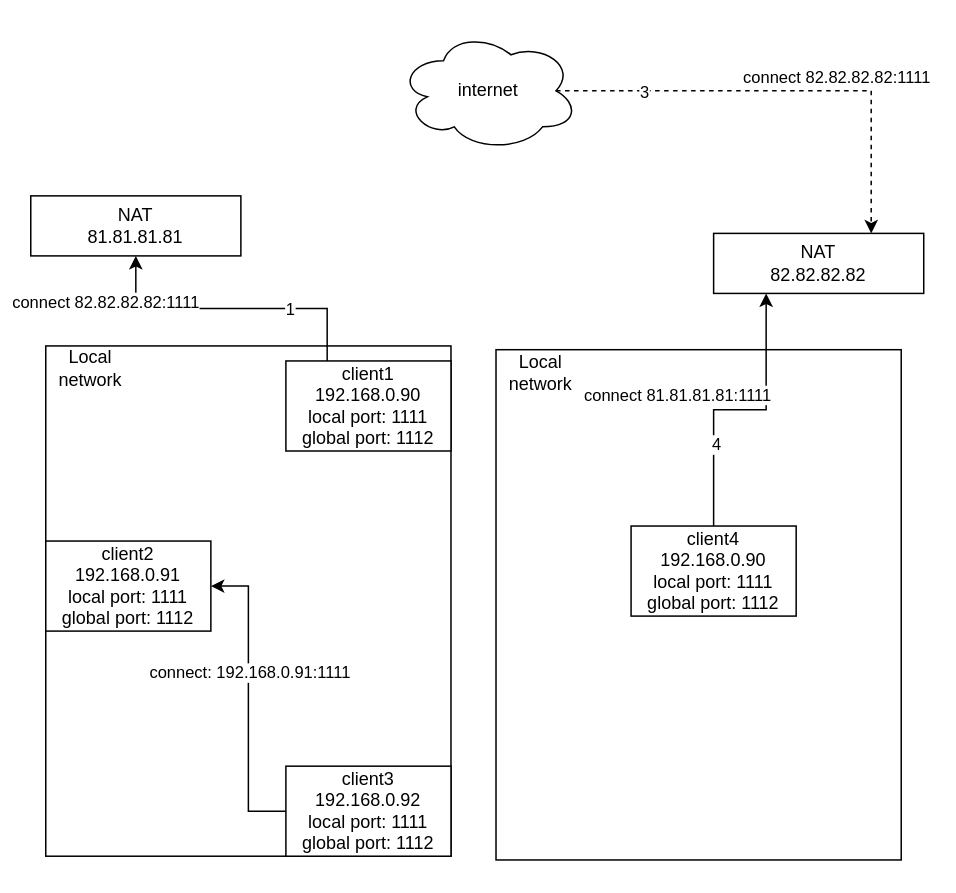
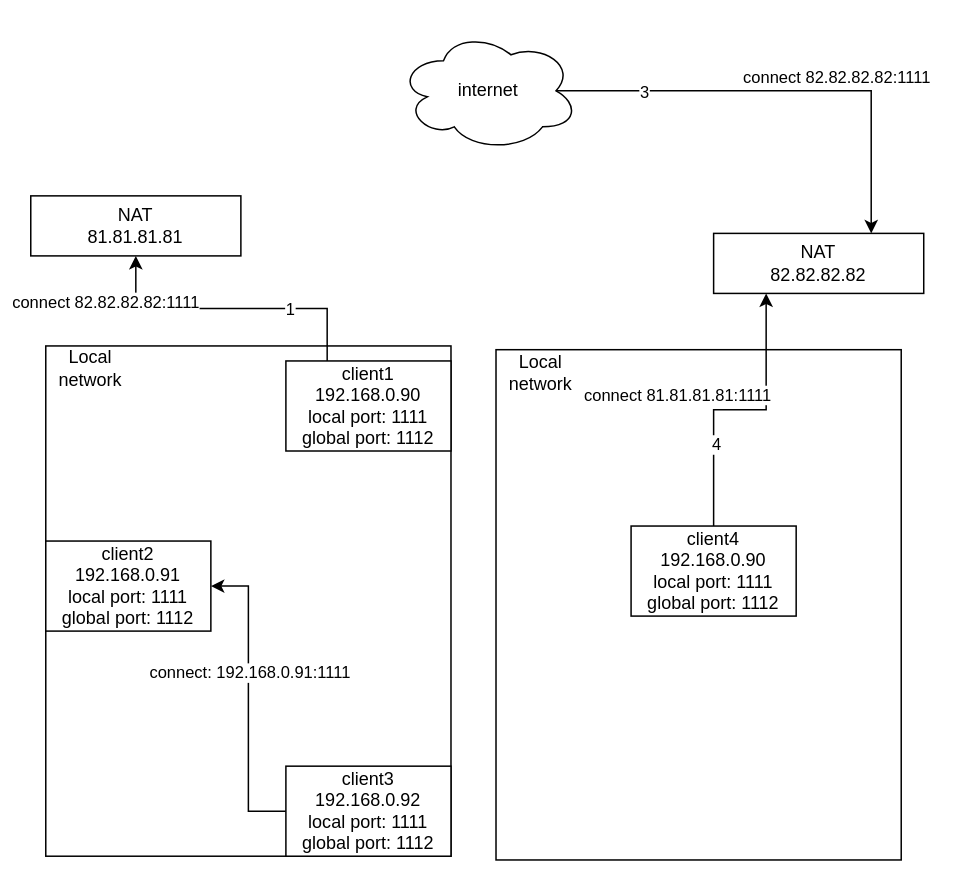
  <mxCell id="0" />
  <mxCell id="1" parent="0" />
  <mxCell id="2" value="internet" style="ellipse;shape=cloud;whiteSpace=wrap;html=1;" vertex="1" parent="1"><mxGeometry x="265" y="20" width="120" height="80" as="geometry" /></mxCell>
  <mxCell id="3" value="NAT&lt;br&gt;81.81.81.81" style="rounded=0;whiteSpace=wrap;html=1;" vertex="1" parent="1"><mxGeometry x="20" y="130" width="140" height="40" as="geometry" /></mxCell>
  <mxCell id="4" value="NAT&lt;br&gt;82.82.82.82" style="rounded=0;whiteSpace=wrap;html=1;" vertex="1" parent="1"><mxGeometry x="475" y="155" width="140" height="40" as="geometry" /></mxCell>
  <mxCell id="5" value="" style="rounded=0;whiteSpace=wrap;html=1;" vertex="1" parent="1"><mxGeometry x="30" y="230" width="270" height="340" as="geometry" /></mxCell>
  <mxCell id="6" value="Local network" style="text;html=1;strokeColor=none;fillColor=none;align=center;verticalAlign=middle;whiteSpace=wrap;rounded=0;" vertex="1" parent="1"><mxGeometry x="30" y="230" width="60" height="30" as="geometry" /></mxCell>
  <mxCell id="7" style="edgeStyle=orthogonalEdgeStyle;rounded=0;orthogonalLoop=1;jettySize=auto;html=1;entryX=0.5;entryY=1;entryDx=0;entryDy=0;exitX=0.25;exitY=0;exitDx=0;exitDy=0;" edge="1" parent="1" source="10" target="3"><mxGeometry relative="1" as="geometry" /></mxCell>
  <mxCell id="8" value="connect 82.82.82.82:1111" style="edgeLabel;html=1;align=center;verticalAlign=middle;resizable=0;points=[];" vertex="1" connectable="0" parent="7"><mxGeometry x="0.024" relative="1" as="geometry"><mxPoint x="-82" y="-5" as="offset" /></mxGeometry></mxCell>
  <mxCell id="9" value="1" style="edgeLabel;html=1;align=center;verticalAlign=middle;resizable=0;points=[];" vertex="1" connectable="0" parent="7"><mxGeometry x="-0.387" relative="1" as="geometry"><mxPoint x="1" as="offset" /></mxGeometry></mxCell>
  <mxCell id="10" value="client1&lt;br&gt;192.168.0.90&lt;br&gt;local port: 1111&lt;br&gt;global port: 1112" style="rounded=0;whiteSpace=wrap;html=1;" vertex="1" parent="1"><mxGeometry x="190" y="240" width="110" height="60" as="geometry" /></mxCell>
  <mxCell id="11" value="client2&lt;br&gt;192.168.0.91&lt;br&gt;local port: 1111&lt;br&gt;global port: 1112" style="rounded=0;whiteSpace=wrap;html=1;" vertex="1" parent="1"><mxGeometry x="30" y="360" width="110" height="60" as="geometry" /></mxCell>
  <mxCell id="12" style="edgeStyle=orthogonalEdgeStyle;rounded=0;orthogonalLoop=1;jettySize=auto;html=1;entryX=1;entryY=0.5;entryDx=0;entryDy=0;" edge="1" parent="1" source="14" target="11"><mxGeometry relative="1" as="geometry" /></mxCell>
  <mxCell id="13" value="connect: 192.168.0.91:1111" style="edgeLabel;html=1;align=center;verticalAlign=middle;resizable=0;points=[];" vertex="1" connectable="0" parent="12"><mxGeometry x="0.18" relative="1" as="geometry"><mxPoint as="offset" /></mxGeometry></mxCell>
  <mxCell id="14" value="client3&lt;br&gt;192.168.0.92&lt;br&gt;local port: 1111&lt;br&gt;global port: 1112" style="rounded=0;whiteSpace=wrap;html=1;" vertex="1" parent="1"><mxGeometry x="190" y="510" width="110" height="60" as="geometry" /></mxCell>
- <mxCell id="15" style="edgeStyle=orthogonalEdgeStyle;rounded=0;orthogonalLoop=1;jettySize=auto;html=1;entryX=0.75;entryY=0;entryDx=0;entryDy=0;exitX=0.875;exitY=0.5;exitDx=0;exitDy=0;exitPerimeter=0;dashed=1;" edge="1" parent="1" source="2" target="4"><mxGeometry relative="1" as="geometry"><mxPoint x="200" y="140" as="sourcePoint" /><mxPoint x="283.4" y="62" as="targetPoint" /><Array as="points"><mxPoint x="580" y="60" /></Array></mxGeometry></mxCell>
+ <mxCell id="15" style="edgeStyle=orthogonalEdgeStyle;rounded=0;orthogonalLoop=1;jettySize=auto;html=1;entryX=0.75;entryY=0;entryDx=0;entryDy=0;exitX=0.875;exitY=0.5;exitDx=0;exitDy=0;exitPerimeter=0;" edge="1" parent="1" source="2" target="4"><mxGeometry relative="1" as="geometry"><mxPoint x="200" y="140" as="sourcePoint" /><mxPoint x="283.4" y="62" as="targetPoint" /><Array as="points"><mxPoint x="580" y="60" /></Array></mxGeometry></mxCell>
  <mxCell id="16" value="connect 82.82.82.82:1111" style="edgeLabel;html=1;align=center;verticalAlign=middle;resizable=0;points=[];" vertex="1" connectable="0" parent="15"><mxGeometry x="0.024" relative="1" as="geometry"><mxPoint x="30" y="-10" as="offset" /></mxGeometry></mxCell>
  <mxCell id="17" value="3" style="edgeLabel;html=1;align=center;verticalAlign=middle;resizable=0;points=[];" vertex="1" connectable="0" parent="15"><mxGeometry x="-0.621" relative="1" as="geometry"><mxPoint as="offset" /></mxGeometry></mxCell>
  <mxCell id="18" value="" style="rounded=0;whiteSpace=wrap;html=1;" vertex="1" parent="1"><mxGeometry x="330" y="232.5" width="270" height="340" as="geometry" /></mxCell>
  <mxCell id="19" value="Local network" style="text;html=1;strokeColor=none;fillColor=none;align=center;verticalAlign=middle;whiteSpace=wrap;rounded=0;" vertex="1" parent="1"><mxGeometry x="330" y="232.5" width="60" height="30" as="geometry" /></mxCell>
  <mxCell id="20" style="edgeStyle=orthogonalEdgeStyle;rounded=0;orthogonalLoop=1;jettySize=auto;html=1;entryX=0.25;entryY=1;entryDx=0;entryDy=0;" edge="1" parent="1" source="23" target="4"><mxGeometry relative="1" as="geometry" /></mxCell>
  <mxCell id="21" value="4" style="edgeLabel;html=1;align=center;verticalAlign=middle;resizable=0;points=[];" vertex="1" connectable="0" parent="20"><mxGeometry x="-0.423" y="-1" relative="1" as="geometry"><mxPoint as="offset" /></mxGeometry></mxCell>
  <mxCell id="22" value="connect 81.81.81.81:1111" style="edgeLabel;html=1;align=center;verticalAlign=middle;resizable=0;points=[];" vertex="1" connectable="0" parent="20"><mxGeometry x="-0.014" y="1" relative="1" as="geometry"><mxPoint x="-41" y="-9" as="offset" /></mxGeometry></mxCell>
  <mxCell id="23" value="client4&lt;br&gt;192.168.0.90&lt;br&gt;local port: 1111&lt;br&gt;global port: 1112" style="rounded=0;whiteSpace=wrap;html=1;" vertex="1" parent="1"><mxGeometry x="420" y="350" width="110" height="60" as="geometry" /></mxCell>
